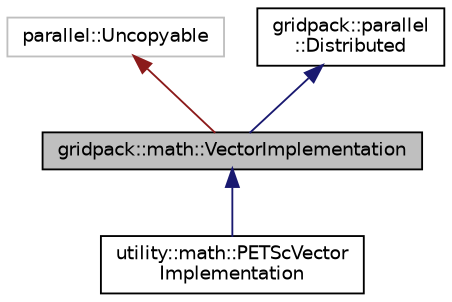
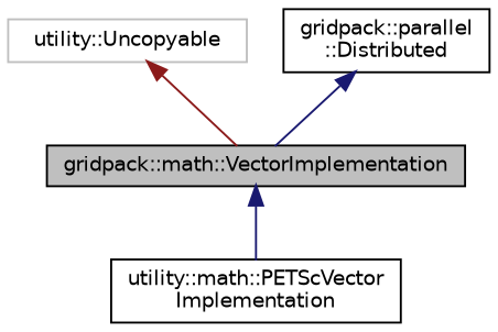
  digraph {
    node [color=black fillcolor=white fontname=Helvetica fontsize=10 shape=record style=filled]
    edge [color=midnightblue dir=back fontname=Helvetica fontsize=10 labelfontname=Helvetica labelfontsize=10 style=solid]
    n1 [fillcolor=grey75 fontcolor=black height=0.2 label="gridpack::math::VectorImplementation" width=0.4]
    n2 [height=0.2 label="utility::math::PETScVector\lImplementation" width=0.4]
-   n3 [color=grey75 height=0.2 label="parallel::Uncopyable" width=0.4]
+   n3 [color=grey75 height=0.2 label="utility::Uncopyable" width=0.4]
    n4 [height=0.2 label="gridpack::parallel\l::Distributed" width=0.4]
    n1 -> n2
    n3 -> n1 [color=firebrick4]
    n4 -> n1
  }
